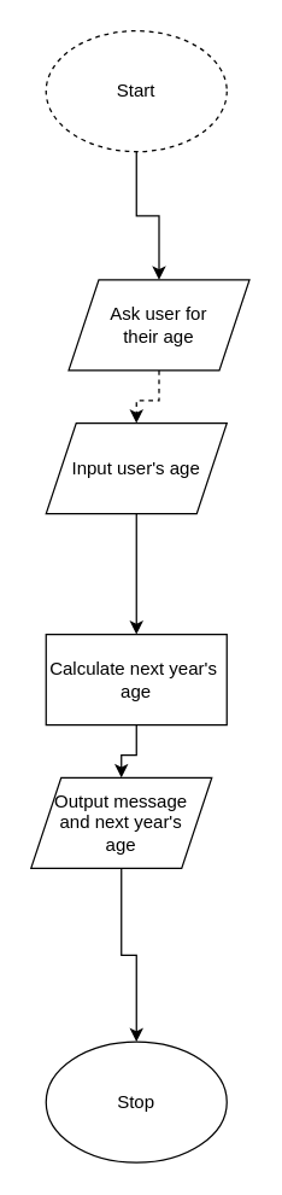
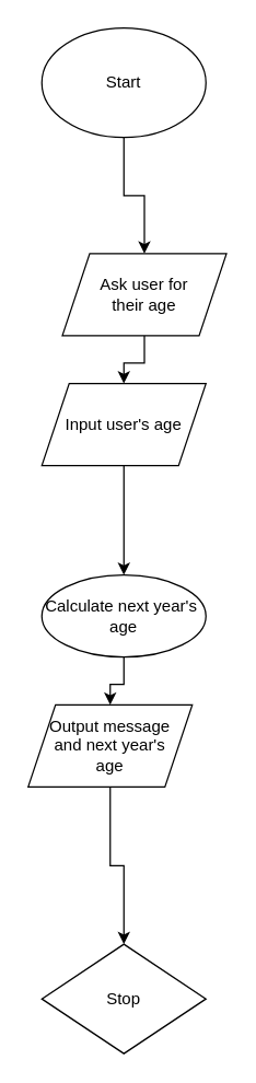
  <mxCell id="0" />
  <mxCell id="1" parent="0" />
  <mxCell id="2" value="" style="edgeStyle=orthogonalEdgeStyle;rounded=0;orthogonalLoop=1;jettySize=auto;html=1;" edge="1" parent="1" source="3" target="5"><mxGeometry relative="1" as="geometry" /></mxCell>
- <mxCell id="3" value="Start" style="ellipse;whiteSpace=wrap;html=1;dashed=1;" vertex="1" parent="1"><mxGeometry x="30" y="20" width="120" height="80" as="geometry" /></mxCell>
- <mxCell id="4" value="" style="edgeStyle=orthogonalEdgeStyle;rounded=0;orthogonalLoop=1;jettySize=auto;html=1;dashed=1;" edge="1" parent="1" source="5" target="7"><mxGeometry relative="1" as="geometry" /></mxCell>
+ <mxCell id="3" value="Start" style="ellipse;whiteSpace=wrap;html=1;" vertex="1" parent="1"><mxGeometry x="30" y="20" width="120" height="80" as="geometry" /></mxCell>
+ <mxCell id="4" value="" style="edgeStyle=orthogonalEdgeStyle;rounded=0;orthogonalLoop=1;jettySize=auto;html=1;" edge="1" parent="1" source="5" target="7"><mxGeometry relative="1" as="geometry" /></mxCell>
  <mxCell id="5" value="Ask user for&lt;br&gt;their age" style="shape=parallelogram;perimeter=parallelogramPerimeter;whiteSpace=wrap;html=1;fixedSize=1;" vertex="1" parent="1"><mxGeometry x="45" y="185" width="120" height="60" as="geometry" /></mxCell>
  <mxCell id="6" value="" style="edgeStyle=orthogonalEdgeStyle;rounded=0;orthogonalLoop=1;jettySize=auto;html=1;" edge="1" parent="1" source="7" target="9"><mxGeometry relative="1" as="geometry" /></mxCell>
  <mxCell id="7" value="Input user's age" style="shape=parallelogram;perimeter=parallelogramPerimeter;whiteSpace=wrap;html=1;fixedSize=1;" vertex="1" parent="1"><mxGeometry x="30" y="280" width="120" height="60" as="geometry" /></mxCell>
  <mxCell id="8" value="" style="edgeStyle=orthogonalEdgeStyle;rounded=0;orthogonalLoop=1;jettySize=auto;html=1;" edge="1" parent="1" source="9" target="11"><mxGeometry relative="1" as="geometry" /></mxCell>
- <mxCell id="9" value="Calculate next year's&amp;nbsp;&lt;br&gt;age" style="whiteSpace=wrap;html=1;" vertex="1" parent="1"><mxGeometry x="30" y="420" width="120" height="60" as="geometry" /></mxCell>
+ <mxCell id="9" value="Calculate next year's&amp;nbsp;&lt;br&gt;age" style="ellipse;whiteSpace=wrap;html=1;" vertex="1" parent="1"><mxGeometry x="30" y="420" width="120" height="60" as="geometry" /></mxCell>
  <mxCell id="10" value="" style="edgeStyle=orthogonalEdgeStyle;rounded=0;orthogonalLoop=1;jettySize=auto;html=1;" edge="1" parent="1" source="11" target="12"><mxGeometry relative="1" as="geometry" /></mxCell>
  <mxCell id="11" value="Output message&lt;br&gt;and next year's&lt;br&gt;age" style="shape=parallelogram;perimeter=parallelogramPerimeter;whiteSpace=wrap;html=1;fixedSize=1;" vertex="1" parent="1"><mxGeometry x="20" y="515" width="120" height="60" as="geometry" /></mxCell>
- <mxCell id="12" value="Stop" style="ellipse;whiteSpace=wrap;html=1;" vertex="1" parent="1"><mxGeometry x="30" y="690" width="120" height="80" as="geometry" /></mxCell>
+ <mxCell id="12" value="Stop" style="rhombus;whiteSpace=wrap;html=1;" vertex="1" parent="1"><mxGeometry x="30" y="690" width="120" height="80" as="geometry" /></mxCell>
